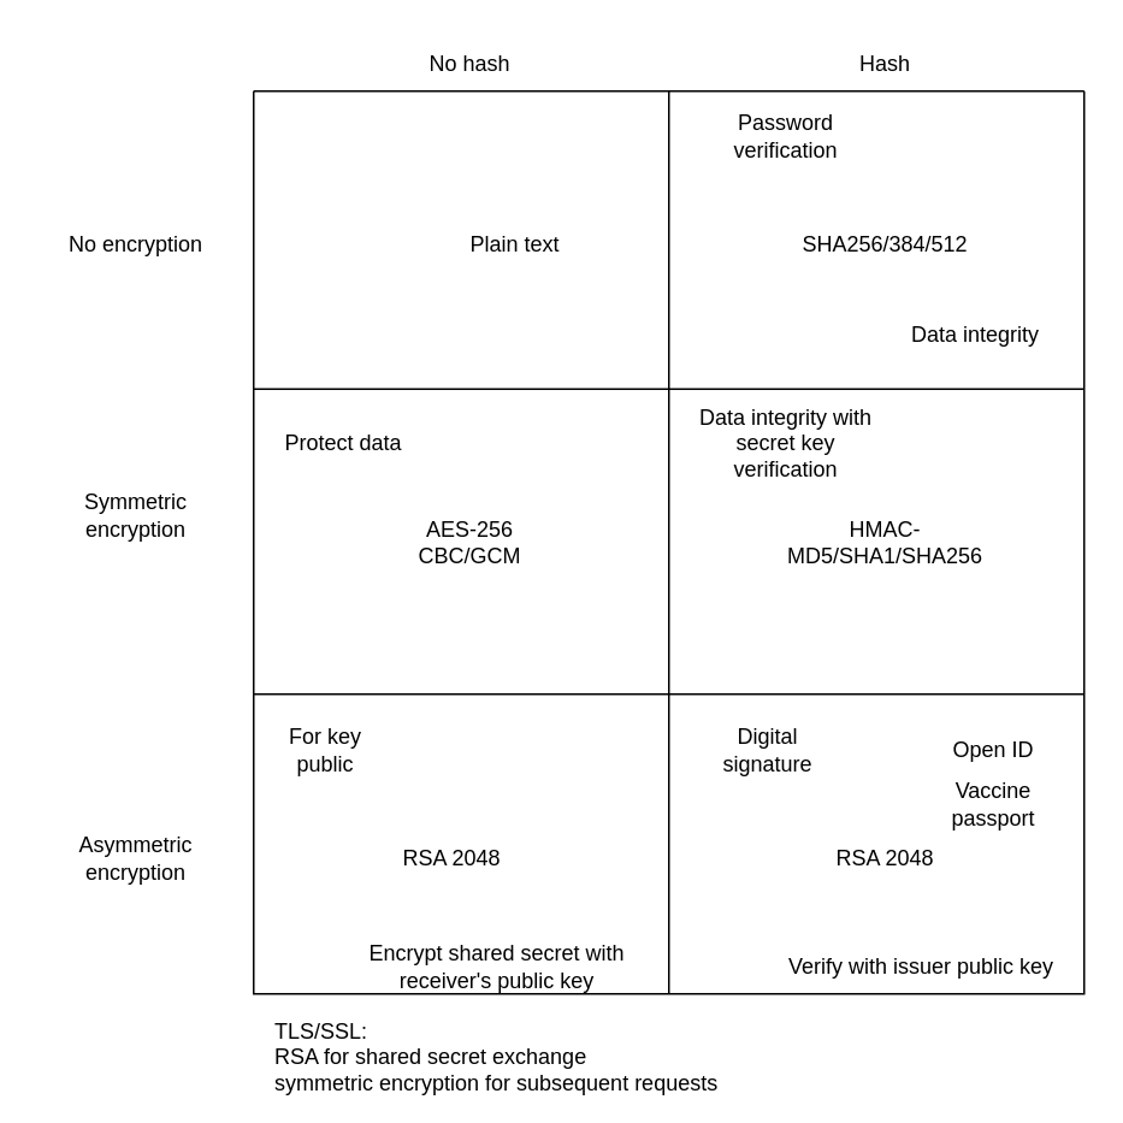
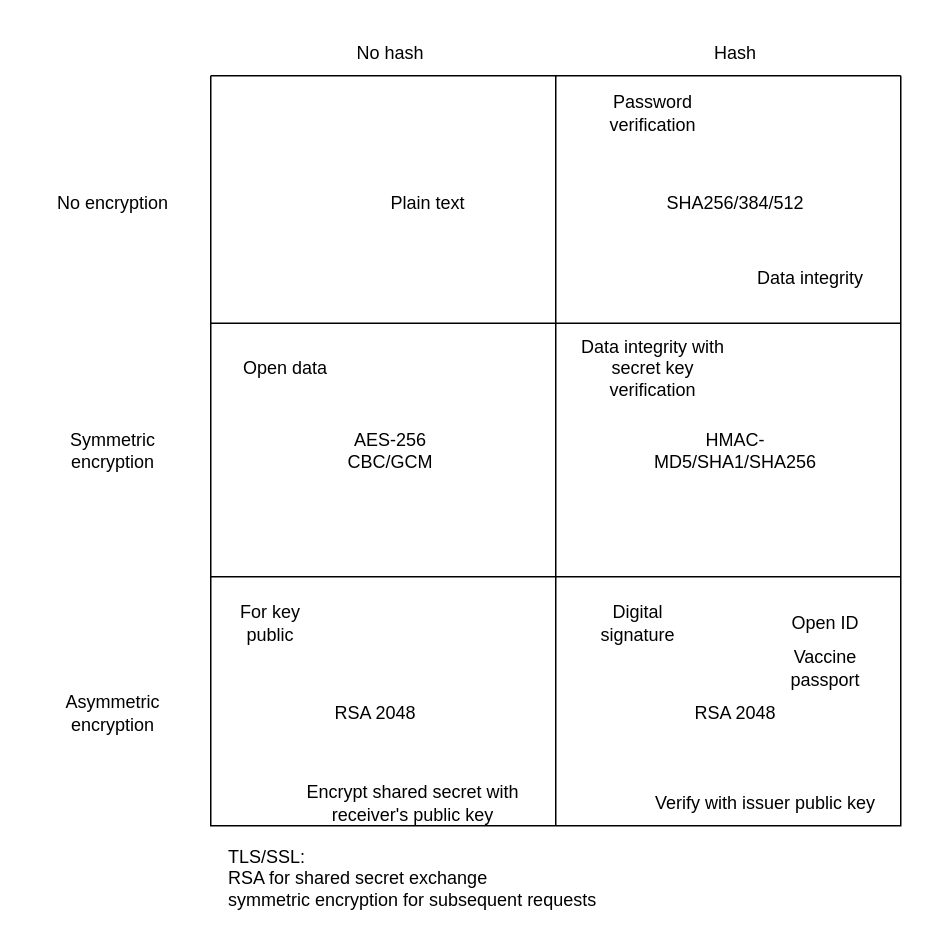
  <mxCell id="0" />
  <mxCell id="1" parent="0" />
  <mxCell id="2" value="" style="swimlane;startSize=0;" parent="1" vertex="1"><mxGeometry x="140" y="50" width="460" height="500" as="geometry" /></mxCell>
  <mxCell id="3" value="Plain text" style="text;html=1;strokeColor=none;fillColor=none;align=center;verticalAlign=middle;whiteSpace=wrap;rounded=0;" parent="2" vertex="1"><mxGeometry x="115" y="70" width="60" height="30" as="geometry" /></mxCell>
  <mxCell id="4" value="SHA256/384/512" style="text;html=1;strokeColor=none;fillColor=none;align=center;verticalAlign=middle;whiteSpace=wrap;rounded=0;" parent="2" vertex="1"><mxGeometry x="320" y="70" width="60" height="30" as="geometry" /></mxCell>
  <mxCell id="5" value="AES-256 CBC/GCM" style="text;html=1;strokeColor=none;fillColor=none;align=center;verticalAlign=middle;whiteSpace=wrap;rounded=0;" parent="2" vertex="1"><mxGeometry x="90" y="235" width="60" height="30" as="geometry" /></mxCell>
  <mxCell id="6" value="HMAC-MD5/SHA1/SHA256" style="text;html=1;strokeColor=none;fillColor=none;align=center;verticalAlign=middle;whiteSpace=wrap;rounded=0;" parent="2" vertex="1"><mxGeometry x="320" y="235" width="60" height="30" as="geometry" /></mxCell>
  <mxCell id="7" value="Digital signature" style="text;html=1;strokeColor=none;fillColor=none;align=center;verticalAlign=middle;whiteSpace=wrap;rounded=0;" parent="2" vertex="1"><mxGeometry x="255" y="350" width="60" height="30" as="geometry" /></mxCell>
  <mxCell id="8" value="For key public" style="text;html=1;strokeColor=none;fillColor=none;align=center;verticalAlign=middle;whiteSpace=wrap;rounded=0;" parent="2" vertex="1"><mxGeometry x="10" y="350" width="60" height="30" as="geometry" /></mxCell>
  <mxCell id="9" value="Data integrity" style="text;html=1;strokeColor=none;fillColor=none;align=center;verticalAlign=middle;whiteSpace=wrap;rounded=0;" parent="2" vertex="1"><mxGeometry x="350" y="120" width="100" height="30" as="geometry" /></mxCell>
  <mxCell id="10" value="Password verification" style="text;html=1;strokeColor=none;fillColor=none;align=center;verticalAlign=middle;whiteSpace=wrap;rounded=0;" parent="2" vertex="1"><mxGeometry x="240" y="10" width="110" height="30" as="geometry" /></mxCell>
- <mxCell id="11" value="Protect data" style="text;html=1;strokeColor=none;fillColor=none;align=center;verticalAlign=middle;whiteSpace=wrap;rounded=0;" parent="2" vertex="1"><mxGeometry x="10" y="180" width="80" height="30" as="geometry" /></mxCell>
+ <mxCell id="11" value="Open data" style="text;html=1;strokeColor=none;fillColor=none;align=center;verticalAlign=middle;whiteSpace=wrap;rounded=0;" parent="2" vertex="1"><mxGeometry x="10" y="180" width="80" height="30" as="geometry" /></mxCell>
  <mxCell id="12" value="Data integrity with secret key verification" style="text;html=1;strokeColor=none;fillColor=none;align=center;verticalAlign=middle;whiteSpace=wrap;rounded=0;" parent="2" vertex="1"><mxGeometry x="245" y="180" width="100" height="30" as="geometry" /></mxCell>
  <mxCell id="13" value="RSA 2048" style="text;html=1;strokeColor=none;fillColor=none;align=center;verticalAlign=middle;whiteSpace=wrap;rounded=0;" parent="2" vertex="1"><mxGeometry x="80" y="410" width="60" height="30" as="geometry" /></mxCell>
  <mxCell id="14" value="RSA 2048" style="text;html=1;strokeColor=none;fillColor=none;align=center;verticalAlign=middle;whiteSpace=wrap;rounded=0;" parent="2" vertex="1"><mxGeometry x="320" y="410" width="60" height="30" as="geometry" /></mxCell>
  <mxCell id="15" value="Verify with issuer public key" style="text;html=1;strokeColor=none;fillColor=none;align=center;verticalAlign=middle;whiteSpace=wrap;rounded=0;" parent="2" vertex="1"><mxGeometry x="290" y="470" width="160" height="30" as="geometry" /></mxCell>
  <mxCell id="16" value="Encrypt shared secret with receiver's public key" style="text;html=1;strokeColor=none;fillColor=none;align=center;verticalAlign=middle;whiteSpace=wrap;rounded=0;" parent="2" vertex="1"><mxGeometry x="50" y="470" width="170" height="30" as="geometry" /></mxCell>
  <mxCell id="17" value="Open ID" style="text;html=1;strokeColor=none;fillColor=none;align=center;verticalAlign=middle;whiteSpace=wrap;rounded=0;" vertex="1" parent="2"><mxGeometry x="380" y="350" width="60" height="30" as="geometry" /></mxCell>
  <mxCell id="18" value="Vaccine passport" style="text;html=1;strokeColor=none;fillColor=none;align=center;verticalAlign=middle;whiteSpace=wrap;rounded=0;" vertex="1" parent="2"><mxGeometry x="380" y="380" width="60" height="30" as="geometry" /></mxCell>
  <mxCell id="19" value="" style="endArrow=none;html=1;rounded=0;entryX=1;entryY=0.25;entryDx=0;entryDy=0;exitX=0;exitY=0.25;exitDx=0;exitDy=0;" parent="1" edge="1"><mxGeometry width="50" height="50" relative="1" as="geometry"><mxPoint x="140" y="215" as="sourcePoint" /><mxPoint x="600" y="215" as="targetPoint" /></mxGeometry></mxCell>
  <mxCell id="20" value="" style="endArrow=none;html=1;rounded=0;entryX=1;entryY=0.75;entryDx=0;entryDy=0;exitX=0;exitY=0.75;exitDx=0;exitDy=0;" parent="1" edge="1"><mxGeometry width="50" height="50" relative="1" as="geometry"><mxPoint x="140" y="384" as="sourcePoint" /><mxPoint x="600" y="384" as="targetPoint" /></mxGeometry></mxCell>
  <mxCell id="21" value="" style="endArrow=none;html=1;rounded=0;entryX=0.5;entryY=0;entryDx=0;entryDy=0;exitX=0.5;exitY=1;exitDx=0;exitDy=0;" parent="1" source="2" target="2" edge="1"><mxGeometry width="50" height="50" relative="1" as="geometry"><mxPoint x="350" y="120" as="sourcePoint" /><mxPoint x="400" y="70" as="targetPoint" /></mxGeometry></mxCell>
  <mxCell id="22" value="No hash" style="text;html=1;strokeColor=none;fillColor=none;align=center;verticalAlign=middle;whiteSpace=wrap;rounded=0;" parent="1" vertex="1"><mxGeometry x="230" y="20" width="60" height="30" as="geometry" /></mxCell>
  <mxCell id="23" value="Hash" style="text;html=1;strokeColor=none;fillColor=none;align=center;verticalAlign=middle;whiteSpace=wrap;rounded=0;" parent="1" vertex="1"><mxGeometry x="460" y="20" width="60" height="30" as="geometry" /></mxCell>
  <mxCell id="24" value="No encryption" style="text;html=1;strokeColor=none;fillColor=none;align=center;verticalAlign=middle;whiteSpace=wrap;rounded=0;" parent="1" vertex="1"><mxGeometry x="20" y="120" width="110" height="30" as="geometry" /></mxCell>
- <mxCell id="25" value="Symmetric encryption" style="text;html=1;strokeColor=none;fillColor=none;align=center;verticalAlign=middle;whiteSpace=wrap;rounded=0;" parent="1" vertex="1"><mxGeometry x="20" y="270" width="110" height="30" as="geometry" /></mxCell>
+ <mxCell id="25" value="Symmetric encryption" style="text;html=1;strokeColor=none;fillColor=none;align=center;verticalAlign=middle;whiteSpace=wrap;rounded=0;" parent="1" vertex="1"><mxGeometry x="20" y="285" width="110" height="30" as="geometry" /></mxCell>
  <mxCell id="26" value="Asymmetric encryption" style="text;html=1;strokeColor=none;fillColor=none;align=center;verticalAlign=middle;whiteSpace=wrap;rounded=0;" parent="1" vertex="1"><mxGeometry x="20" y="460" width="110" height="30" as="geometry" /></mxCell>
  <mxCell id="27" value="TLS/SSL:&lt;br&gt;RSA for shared secret exchange&lt;br&gt;symmetric encryption for subsequent requests" style="text;html=1;strokeColor=none;fillColor=none;align=left;verticalAlign=middle;whiteSpace=wrap;rounded=0;" parent="1" vertex="1"><mxGeometry x="150" y="570" width="270" height="30" as="geometry" /></mxCell>
